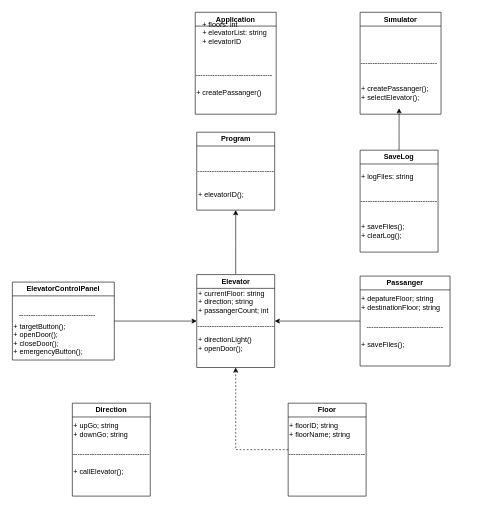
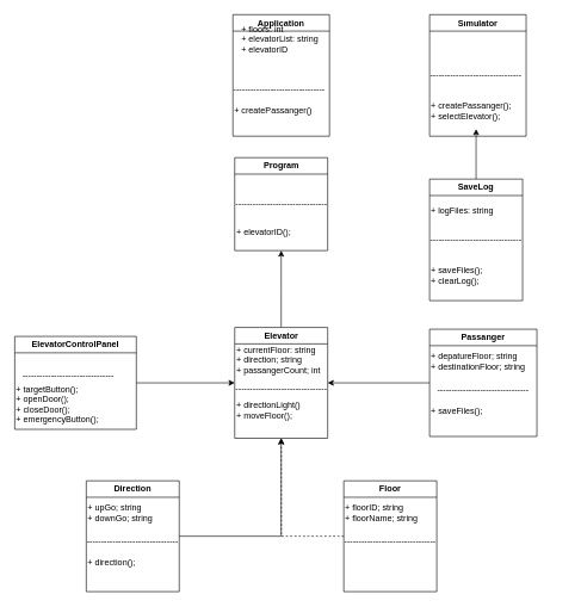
  <mxCell id="0" />
  <mxCell id="1" parent="0" />
  <mxCell id="2" value="Application" style="swimlane;whiteSpace=wrap;html=1;startSize=23;" vertex="1" parent="1"><mxGeometry x="325" y="20" width="135" height="170" as="geometry" /></mxCell>
  <mxCell id="3" value="+ floors: int&lt;br&gt;+ elevatorList: string&lt;br&gt;+ elevatorID" style="text;html=1;align=left;verticalAlign=middle;whiteSpace=wrap;rounded=0;" vertex="1" parent="2"><mxGeometry x="10" y="20" width="110" height="30" as="geometry" /></mxCell>
  <mxCell id="4" value="+ createPassanger()" style="text;html=1;align=left;verticalAlign=middle;whiteSpace=wrap;rounded=0;" vertex="1" parent="2"><mxGeometry y="130" width="175" height="10" as="geometry" /></mxCell>
  <mxCell id="5" style="edgeStyle=orthogonalEdgeStyle;rounded=0;orthogonalLoop=1;jettySize=auto;html=1;exitX=0.5;exitY=1;exitDx=0;exitDy=0;" edge="1" parent="2" source="4" target="4"><mxGeometry relative="1" as="geometry" /></mxCell>
  <mxCell id="6" value="--------------------------------" style="text;html=1;align=center;verticalAlign=middle;whiteSpace=wrap;rounded=0;" vertex="1" parent="2"><mxGeometry y="90" width="130" height="30" as="geometry" /></mxCell>
  <mxCell id="7" style="edgeStyle=orthogonalEdgeStyle;rounded=0;orthogonalLoop=1;jettySize=auto;html=1;exitX=0.5;exitY=1;exitDx=0;exitDy=0;" edge="1" parent="2" source="4" target="4"><mxGeometry relative="1" as="geometry" /></mxCell>
  <mxCell id="8" value="Sımulator" style="swimlane;whiteSpace=wrap;html=1;startSize=23;" vertex="1" parent="1"><mxGeometry x="600" y="20" width="135" height="170" as="geometry" /></mxCell>
  <mxCell id="9" value="+ createPassanger();&lt;br&gt;+ selectElevator();" style="text;html=1;align=left;verticalAlign=middle;whiteSpace=wrap;rounded=0;" vertex="1" parent="8"><mxGeometry y="130" width="175" height="10" as="geometry" /></mxCell>
  <mxCell id="10" style="edgeStyle=orthogonalEdgeStyle;rounded=0;orthogonalLoop=1;jettySize=auto;html=1;exitX=0.5;exitY=1;exitDx=0;exitDy=0;" edge="1" parent="8" source="9" target="9"><mxGeometry relative="1" as="geometry" /></mxCell>
  <mxCell id="11" value="--------------------------------" style="text;html=1;align=center;verticalAlign=middle;whiteSpace=wrap;rounded=0;" vertex="1" parent="8"><mxGeometry y="70" width="130" height="30" as="geometry" /></mxCell>
  <mxCell id="12" style="edgeStyle=orthogonalEdgeStyle;rounded=0;orthogonalLoop=1;jettySize=auto;html=1;exitX=0.5;exitY=1;exitDx=0;exitDy=0;" edge="1" parent="8" source="9" target="9"><mxGeometry relative="1" as="geometry" /></mxCell>
  <mxCell id="13" style="edgeStyle=orthogonalEdgeStyle;rounded=0;orthogonalLoop=1;jettySize=auto;html=1;" edge="1" parent="1" source="14"><mxGeometry relative="1" as="geometry"><mxPoint x="665" y="180" as="targetPoint" /></mxGeometry></mxCell>
  <mxCell id="14" value="SaveLog" style="swimlane;whiteSpace=wrap;html=1;startSize=23;" vertex="1" parent="1"><mxGeometry x="600" y="250" width="130" height="170" as="geometry" /></mxCell>
  <mxCell id="15" value="+ saveFiles();&lt;br&gt;+ clearLog();" style="text;html=1;align=left;verticalAlign=middle;whiteSpace=wrap;rounded=0;" vertex="1" parent="14"><mxGeometry y="130" width="175" height="10" as="geometry" /></mxCell>
  <mxCell id="16" style="edgeStyle=orthogonalEdgeStyle;rounded=0;orthogonalLoop=1;jettySize=auto;html=1;exitX=0.5;exitY=1;exitDx=0;exitDy=0;" edge="1" parent="14" source="15" target="15"><mxGeometry relative="1" as="geometry" /></mxCell>
  <mxCell id="17" value="--------------------------------" style="text;html=1;align=center;verticalAlign=middle;whiteSpace=wrap;rounded=0;" vertex="1" parent="14"><mxGeometry y="70" width="130" height="30" as="geometry" /></mxCell>
  <mxCell id="18" style="edgeStyle=orthogonalEdgeStyle;rounded=0;orthogonalLoop=1;jettySize=auto;html=1;exitX=0.5;exitY=1;exitDx=0;exitDy=0;" edge="1" parent="14" source="15" target="15"><mxGeometry relative="1" as="geometry" /></mxCell>
  <mxCell id="19" value="+ logFiles: string" style="text;html=1;align=left;verticalAlign=middle;whiteSpace=wrap;rounded=0;" vertex="1" parent="14"><mxGeometry y="40" width="175" height="10" as="geometry" /></mxCell>
  <mxCell id="20" value="Program" style="swimlane;whiteSpace=wrap;html=1;startSize=23;" vertex="1" parent="1"><mxGeometry x="327.5" y="220" width="130" height="130" as="geometry" /></mxCell>
  <mxCell id="21" value="+ elevatorID();" style="text;html=1;align=left;verticalAlign=middle;whiteSpace=wrap;rounded=0;" vertex="1" parent="20"><mxGeometry y="100" width="175" height="10" as="geometry" /></mxCell>
  <mxCell id="22" style="edgeStyle=orthogonalEdgeStyle;rounded=0;orthogonalLoop=1;jettySize=auto;html=1;exitX=0.5;exitY=1;exitDx=0;exitDy=0;" edge="1" parent="20" source="21" target="21"><mxGeometry relative="1" as="geometry" /></mxCell>
  <mxCell id="23" value="--------------------------------" style="text;html=1;align=center;verticalAlign=middle;whiteSpace=wrap;rounded=0;" vertex="1" parent="20"><mxGeometry y="50" width="130" height="30" as="geometry" /></mxCell>
  <mxCell id="24" style="edgeStyle=orthogonalEdgeStyle;rounded=0;orthogonalLoop=1;jettySize=auto;html=1;exitX=0.5;exitY=1;exitDx=0;exitDy=0;" edge="1" parent="20" source="21" target="21"><mxGeometry relative="1" as="geometry" /></mxCell>
  <mxCell id="25" style="edgeStyle=orthogonalEdgeStyle;rounded=0;orthogonalLoop=1;jettySize=auto;html=1;" edge="1" parent="1" source="26"><mxGeometry relative="1" as="geometry"><mxPoint x="392.5" y="350" as="targetPoint" /></mxGeometry></mxCell>
  <mxCell id="26" value="Elevator" style="swimlane;whiteSpace=wrap;html=1;startSize=23;" vertex="1" parent="1"><mxGeometry x="327.5" y="457.5" width="130" height="155" as="geometry" /></mxCell>
- <mxCell id="27" value="+ directionLight()&lt;br&gt;+ openDoor();" style="text;html=1;align=left;verticalAlign=middle;whiteSpace=wrap;rounded=0;" vertex="1" parent="26"><mxGeometry y="110" width="175" height="10" as="geometry" /></mxCell>
+ <mxCell id="27" value="+ directionLight()&lt;br&gt;+ moveFloor();" style="text;html=1;align=left;verticalAlign=middle;whiteSpace=wrap;rounded=0;" vertex="1" parent="26"><mxGeometry y="110" width="175" height="10" as="geometry" /></mxCell>
  <mxCell id="28" style="edgeStyle=orthogonalEdgeStyle;rounded=0;orthogonalLoop=1;jettySize=auto;html=1;exitX=0.5;exitY=1;exitDx=0;exitDy=0;" edge="1" parent="26" source="27" target="27"><mxGeometry relative="1" as="geometry" /></mxCell>
  <mxCell id="29" value="--------------------------------" style="text;html=1;align=center;verticalAlign=middle;whiteSpace=wrap;rounded=0;" vertex="1" parent="26"><mxGeometry y="70" width="130" height="30" as="geometry" /></mxCell>
  <mxCell id="30" style="edgeStyle=orthogonalEdgeStyle;rounded=0;orthogonalLoop=1;jettySize=auto;html=1;exitX=0.5;exitY=1;exitDx=0;exitDy=0;" edge="1" parent="26" source="27" target="27"><mxGeometry relative="1" as="geometry" /></mxCell>
  <mxCell id="31" value="+ currentFloor: string&lt;br&gt;+ direction; string&lt;br&gt;+ passangerCount; int" style="text;html=1;align=left;verticalAlign=middle;whiteSpace=wrap;rounded=0;" vertex="1" parent="26"><mxGeometry y="40" width="175" height="10" as="geometry" /></mxCell>
  <mxCell id="32" style="edgeStyle=orthogonalEdgeStyle;rounded=0;orthogonalLoop=1;jettySize=auto;html=1;entryX=1;entryY=0.25;entryDx=0;entryDy=0;" edge="1" parent="1" source="33" target="29"><mxGeometry relative="1" as="geometry" /></mxCell>
  <mxCell id="33" value="Passanger" style="swimlane;whiteSpace=wrap;html=1;startSize=23;" vertex="1" parent="1"><mxGeometry x="600" y="460" width="150" height="150" as="geometry" /></mxCell>
  <mxCell id="34" value="+ saveFiles();" style="text;html=1;align=left;verticalAlign=middle;whiteSpace=wrap;rounded=0;" vertex="1" parent="33"><mxGeometry y="110" width="175" height="10" as="geometry" /></mxCell>
  <mxCell id="35" style="edgeStyle=orthogonalEdgeStyle;rounded=0;orthogonalLoop=1;jettySize=auto;html=1;exitX=0.5;exitY=1;exitDx=0;exitDy=0;" edge="1" parent="33" source="34" target="34"><mxGeometry relative="1" as="geometry" /></mxCell>
  <mxCell id="36" value="--------------------------------" style="text;html=1;align=center;verticalAlign=middle;whiteSpace=wrap;rounded=0;" vertex="1" parent="33"><mxGeometry x="10" y="70" width="130" height="30" as="geometry" /></mxCell>
  <mxCell id="37" style="edgeStyle=orthogonalEdgeStyle;rounded=0;orthogonalLoop=1;jettySize=auto;html=1;exitX=0.5;exitY=1;exitDx=0;exitDy=0;" edge="1" parent="33" source="34" target="34"><mxGeometry relative="1" as="geometry" /></mxCell>
  <mxCell id="38" value="+ depatureFloor; string&lt;br&gt;+ destinationFloor; string" style="text;html=1;align=left;verticalAlign=middle;whiteSpace=wrap;rounded=0;" vertex="1" parent="33"><mxGeometry y="40" width="190" height="10" as="geometry" /></mxCell>
  <mxCell id="39" style="edgeStyle=orthogonalEdgeStyle;rounded=0;orthogonalLoop=1;jettySize=auto;html=1;entryX=0;entryY=0.25;entryDx=0;entryDy=0;" edge="1" parent="1" source="40" target="29"><mxGeometry relative="1" as="geometry" /></mxCell>
  <mxCell id="40" value="ElevatorControlPanel" style="swimlane;whiteSpace=wrap;html=1;startSize=23;" vertex="1" parent="1"><mxGeometry x="20" y="470" width="170" height="130" as="geometry" /></mxCell>
  <mxCell id="41" value="+ targetButton();&lt;br&gt;+ openDoor();&lt;br&gt;+ closeDoor();&lt;br&gt;+ emergencyButton();" style="text;html=1;align=left;verticalAlign=middle;whiteSpace=wrap;rounded=0;" vertex="1" parent="40"><mxGeometry y="90" width="175" height="10" as="geometry" /></mxCell>
  <mxCell id="42" style="edgeStyle=orthogonalEdgeStyle;rounded=0;orthogonalLoop=1;jettySize=auto;html=1;exitX=0.5;exitY=1;exitDx=0;exitDy=0;" edge="1" parent="40" source="41" target="41"><mxGeometry relative="1" as="geometry" /></mxCell>
  <mxCell id="43" value="--------------------------------" style="text;html=1;align=center;verticalAlign=middle;whiteSpace=wrap;rounded=0;" vertex="1" parent="40"><mxGeometry x="10" y="40" width="130" height="30" as="geometry" /></mxCell>
  <mxCell id="44" style="edgeStyle=orthogonalEdgeStyle;rounded=0;orthogonalLoop=1;jettySize=auto;html=1;exitX=0.5;exitY=1;exitDx=0;exitDy=0;" edge="1" parent="40" source="41" target="41"><mxGeometry relative="1" as="geometry" /></mxCell>
+ <mxCell id="45" style="edgeStyle=orthogonalEdgeStyle;rounded=0;orthogonalLoop=1;jettySize=auto;html=1;entryX=0.5;entryY=1;entryDx=0;entryDy=0;" edge="1" parent="1" source="46" target="26"><mxGeometry relative="1" as="geometry" /></mxCell>
  <mxCell id="46" value="Direction" style="swimlane;whiteSpace=wrap;html=1;startSize=23;" vertex="1" parent="1"><mxGeometry x="120" y="672" width="130" height="155" as="geometry" /></mxCell>
- <mxCell id="47" value="+ callElevator();" style="text;html=1;align=left;verticalAlign=middle;whiteSpace=wrap;rounded=0;" vertex="1" parent="46"><mxGeometry y="110" width="175" height="10" as="geometry" /></mxCell>
+ <mxCell id="47" value="+ direction();" style="text;html=1;align=left;verticalAlign=middle;whiteSpace=wrap;rounded=0;" vertex="1" parent="46"><mxGeometry y="110" width="175" height="10" as="geometry" /></mxCell>
  <mxCell id="48" style="edgeStyle=orthogonalEdgeStyle;rounded=0;orthogonalLoop=1;jettySize=auto;html=1;exitX=0.5;exitY=1;exitDx=0;exitDy=0;" edge="1" parent="46" source="47" target="47"><mxGeometry relative="1" as="geometry" /></mxCell>
  <mxCell id="49" value="--------------------------------" style="text;html=1;align=center;verticalAlign=middle;whiteSpace=wrap;rounded=0;" vertex="1" parent="46"><mxGeometry y="70" width="130" height="30" as="geometry" /></mxCell>
  <mxCell id="50" style="edgeStyle=orthogonalEdgeStyle;rounded=0;orthogonalLoop=1;jettySize=auto;html=1;exitX=0.5;exitY=1;exitDx=0;exitDy=0;" edge="1" parent="46" source="47" target="47"><mxGeometry relative="1" as="geometry" /></mxCell>
  <mxCell id="51" value="+ upGo; string&lt;br&gt;+ downGo; string" style="text;html=1;align=left;verticalAlign=middle;whiteSpace=wrap;rounded=0;" vertex="1" parent="46"><mxGeometry y="40" width="175" height="10" as="geometry" /></mxCell>
  <mxCell id="52" style="edgeStyle=orthogonalEdgeStyle;rounded=0;orthogonalLoop=1;jettySize=auto;html=1;entryX=0.5;entryY=1;entryDx=0;entryDy=0;dashed=1;" edge="1" parent="1" source="53" target="26"><mxGeometry relative="1" as="geometry" /></mxCell>
  <mxCell id="53" value="Floor" style="swimlane;whiteSpace=wrap;html=1;startSize=23;" vertex="1" parent="1"><mxGeometry x="480" y="672" width="130" height="155" as="geometry" /></mxCell>
  <mxCell id="54" style="edgeStyle=orthogonalEdgeStyle;rounded=0;orthogonalLoop=1;jettySize=auto;html=1;exitX=0.5;exitY=1;exitDx=0;exitDy=0;" edge="1" parent="53"><mxGeometry relative="1" as="geometry"><mxPoint x="87.5" y="120" as="sourcePoint" /><mxPoint x="87.5" y="120" as="targetPoint" /></mxGeometry></mxCell>
  <mxCell id="55" value="--------------------------------" style="text;html=1;align=center;verticalAlign=middle;whiteSpace=wrap;rounded=0;" vertex="1" parent="53"><mxGeometry y="70" width="130" height="30" as="geometry" /></mxCell>
  <mxCell id="56" style="edgeStyle=orthogonalEdgeStyle;rounded=0;orthogonalLoop=1;jettySize=auto;html=1;exitX=0.5;exitY=1;exitDx=0;exitDy=0;" edge="1" parent="53"><mxGeometry relative="1" as="geometry"><mxPoint x="87.5" y="120" as="sourcePoint" /><mxPoint x="87.5" y="120" as="targetPoint" /></mxGeometry></mxCell>
  <mxCell id="57" value="+ floorID; string&lt;br&gt;+ floorName; string" style="text;html=1;align=left;verticalAlign=middle;whiteSpace=wrap;rounded=0;" vertex="1" parent="53"><mxGeometry y="40" width="175" height="10" as="geometry" /></mxCell>
